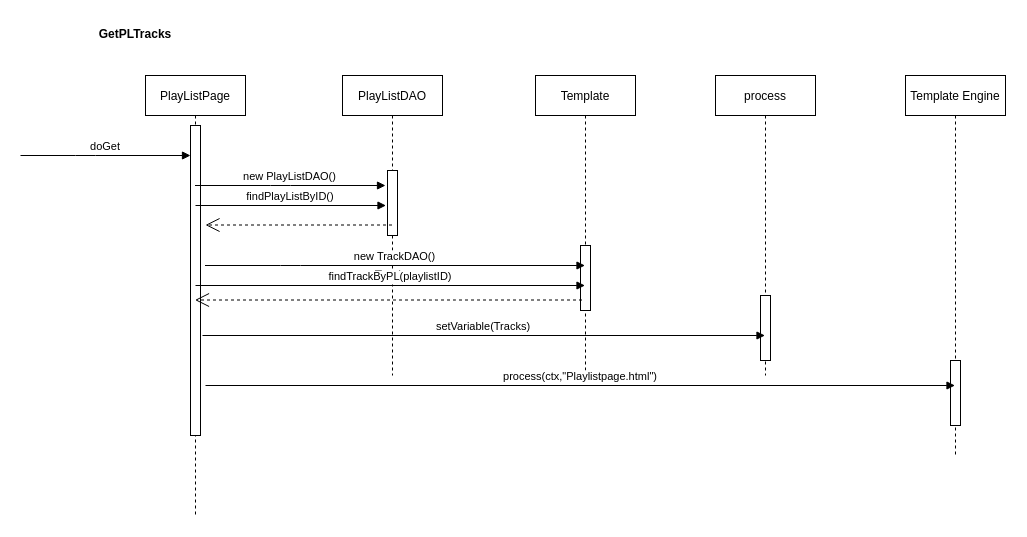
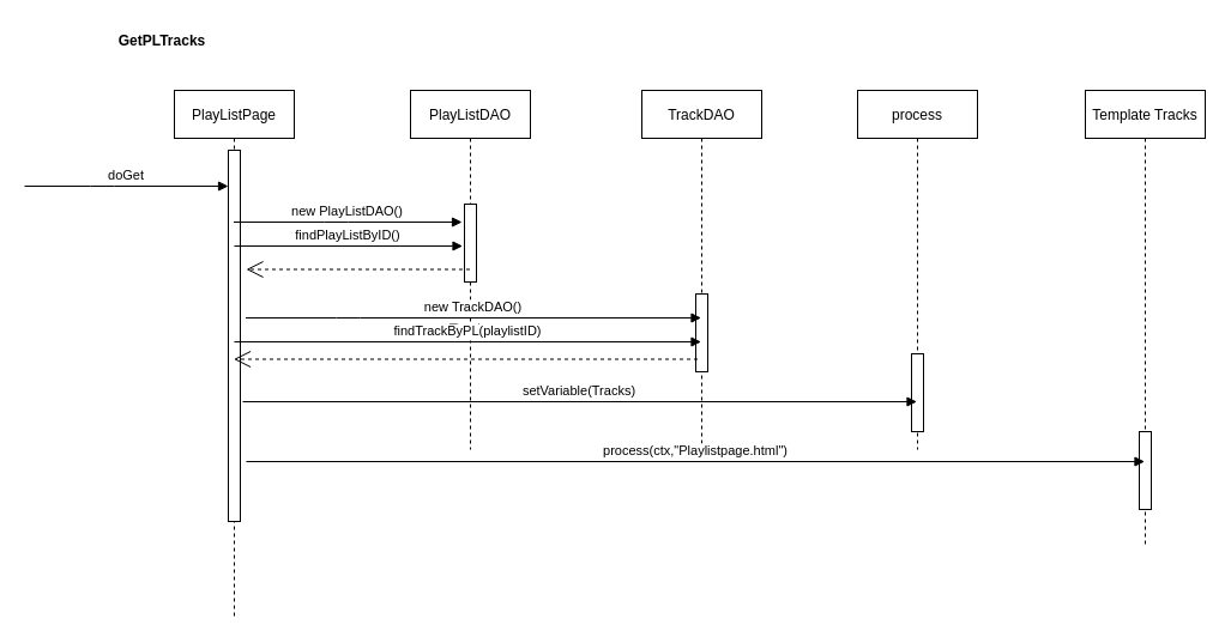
  <mxCell id="0" />
  <mxCell id="1" parent="0" />
  <mxCell id="2" value="GetPLTracks" style="text;align=center;fontStyle=1;verticalAlign=middle;spacingLeft=3;spacingRight=3;strokeColor=none;rotatable=0;points=[[0,0.5],[1,0.5]];portConstraint=eastwest;" vertex="1" parent="1"><mxGeometry x="95" y="20" width="80" height="26" as="geometry" /></mxCell>
  <mxCell id="3" value="PlayListPage" style="shape=umlLifeline;perimeter=lifelinePerimeter;container=1;collapsible=0;recursiveResize=0;rounded=0;shadow=0;strokeWidth=1;" vertex="1" parent="1"><mxGeometry x="145" y="75" width="100" height="440" as="geometry" /></mxCell>
  <mxCell id="4" value="" style="points=[];perimeter=orthogonalPerimeter;rounded=0;shadow=0;strokeWidth=1;" vertex="1" parent="3"><mxGeometry x="45" y="50" width="10" height="310" as="geometry" /></mxCell>
  <mxCell id="5" value="doGet" style="verticalAlign=bottom;endArrow=block;shadow=0;strokeWidth=1;" edge="1" parent="1" target="4"><mxGeometry relative="1" as="geometry"><mxPoint x="20" y="155" as="sourcePoint" /><Array as="points"><mxPoint x="85" y="155" /></Array></mxGeometry></mxCell>
  <mxCell id="6" value="PlayListDAO" style="shape=umlLifeline;perimeter=lifelinePerimeter;container=1;collapsible=0;recursiveResize=0;rounded=0;shadow=0;strokeWidth=1;" vertex="1" parent="1"><mxGeometry x="342" y="75" width="100" height="300" as="geometry" /></mxCell>
  <mxCell id="7" value="" style="points=[];perimeter=orthogonalPerimeter;rounded=0;shadow=0;strokeWidth=1;" vertex="1" parent="6"><mxGeometry x="45" y="95" width="10" height="65" as="geometry" /></mxCell>
  <mxCell id="8" value="Tracks" style="text;html=1;align=center;verticalAlign=middle;resizable=0;points=[];autosize=1;strokeColor=none;" vertex="1" parent="6"><mxGeometry x="25" y="190" width="50" height="20" as="geometry" /></mxCell>
- <mxCell id="9" value="Template" style="shape=umlLifeline;perimeter=lifelinePerimeter;container=1;collapsible=0;recursiveResize=0;rounded=0;shadow=0;strokeWidth=1;" vertex="1" parent="1"><mxGeometry x="535" y="75" width="100" height="300" as="geometry" /></mxCell>
+ <mxCell id="9" value="TrackDAO" style="shape=umlLifeline;perimeter=lifelinePerimeter;container=1;collapsible=0;recursiveResize=0;rounded=0;shadow=0;strokeWidth=1;" vertex="1" parent="1"><mxGeometry x="535" y="75" width="100" height="300" as="geometry" /></mxCell>
  <mxCell id="10" value="" style="points=[];perimeter=orthogonalPerimeter;rounded=0;shadow=0;strokeWidth=1;" vertex="1" parent="9"><mxGeometry x="45" y="170" width="10" height="65" as="geometry" /></mxCell>
  <mxCell id="11" value="" style="endArrow=open;endSize=12;dashed=1;html=1;" edge="1" parent="1" source="6"><mxGeometry width="160" relative="1" as="geometry"><mxPoint x="355" y="224.5" as="sourcePoint" /><mxPoint x="205" y="224.5" as="targetPoint" /><Array as="points"><mxPoint x="275" y="224.5" /></Array></mxGeometry></mxCell>
  <mxCell id="12" value="process" style="shape=umlLifeline;perimeter=lifelinePerimeter;container=1;collapsible=0;recursiveResize=0;rounded=0;shadow=0;strokeWidth=1;" vertex="1" parent="1"><mxGeometry x="715" y="75" width="100" height="300" as="geometry" /></mxCell>
  <mxCell id="13" value="" style="points=[];perimeter=orthogonalPerimeter;rounded=0;shadow=0;strokeWidth=1;" vertex="1" parent="12"><mxGeometry x="45" y="220" width="10" height="65" as="geometry" /></mxCell>
- <mxCell id="14" value="Template Engine" style="shape=umlLifeline;perimeter=lifelinePerimeter;container=1;collapsible=0;recursiveResize=0;rounded=0;shadow=0;strokeWidth=1;" vertex="1" parent="1"><mxGeometry x="905" y="75" width="100" height="380" as="geometry" /></mxCell>
+ <mxCell id="14" value="Template Tracks" style="shape=umlLifeline;perimeter=lifelinePerimeter;container=1;collapsible=0;recursiveResize=0;rounded=0;shadow=0;strokeWidth=1;" vertex="1" parent="1"><mxGeometry x="905" y="75" width="100" height="380" as="geometry" /></mxCell>
  <mxCell id="15" value="" style="points=[];perimeter=orthogonalPerimeter;rounded=0;shadow=0;strokeWidth=1;" vertex="1" parent="14"><mxGeometry x="45" y="285" width="10" height="65" as="geometry" /></mxCell>
  <mxCell id="16" value="new PlayListDAO()" style="verticalAlign=bottom;endArrow=block;shadow=0;strokeWidth=1;" edge="1" parent="1" source="3"><mxGeometry relative="1" as="geometry"><mxPoint x="215" y="185" as="sourcePoint" /><Array as="points"><mxPoint x="280" y="185" /></Array><mxPoint x="385" y="185" as="targetPoint" /></mxGeometry></mxCell>
  <mxCell id="17" value="findPlayListByID()" style="verticalAlign=bottom;endArrow=block;shadow=0;strokeWidth=1;" edge="1" parent="1"><mxGeometry relative="1" as="geometry"><mxPoint x="195" y="205" as="sourcePoint" /><Array as="points"><mxPoint x="280.5" y="205" /></Array><mxPoint x="385.5" y="205" as="targetPoint" /></mxGeometry></mxCell>
  <mxCell id="18" value="new TrackDAO()" style="verticalAlign=bottom;endArrow=block;shadow=0;strokeWidth=1;" edge="1" parent="1" target="9"><mxGeometry relative="1" as="geometry"><mxPoint x="204.5" y="265" as="sourcePoint" /><Array as="points"><mxPoint x="290" y="265" /></Array><mxPoint x="395" y="265" as="targetPoint" /></mxGeometry></mxCell>
  <mxCell id="19" value="findTrackByPL(playlistID)" style="verticalAlign=bottom;endArrow=block;shadow=0;strokeWidth=1;" edge="1" parent="1" target="9"><mxGeometry relative="1" as="geometry"><mxPoint x="195" y="285" as="sourcePoint" /><Array as="points"><mxPoint x="280.5" y="285" /></Array><mxPoint x="385.5" y="285" as="targetPoint" /></mxGeometry></mxCell>
  <mxCell id="20" value="" style="endArrow=open;endSize=12;dashed=1;html=1;" edge="1" parent="1" target="3"><mxGeometry width="160" relative="1" as="geometry"><mxPoint x="581.5" y="299.5" as="sourcePoint" /><mxPoint x="395" y="299.5" as="targetPoint" /><Array as="points"><mxPoint x="465" y="299.5" /></Array></mxGeometry></mxCell>
  <mxCell id="21" value="setVariable(Tracks)" style="verticalAlign=bottom;endArrow=block;shadow=0;strokeWidth=1;" edge="1" parent="1" target="12"><mxGeometry relative="1" as="geometry"><mxPoint x="202" y="335" as="sourcePoint" /><Array as="points"><mxPoint x="287.5" y="335" /></Array><mxPoint x="582" y="335" as="targetPoint" /></mxGeometry></mxCell>
  <mxCell id="22" value="process(ctx,&quot;Playlistpage.html&quot;)" style="verticalAlign=bottom;endArrow=block;shadow=0;strokeWidth=1;" edge="1" parent="1" target="14"><mxGeometry relative="1" as="geometry"><mxPoint x="205" y="385" as="sourcePoint" /><Array as="points"><mxPoint x="290.5" y="385" /></Array><mxPoint x="767.5" y="385" as="targetPoint" /></mxGeometry></mxCell>
